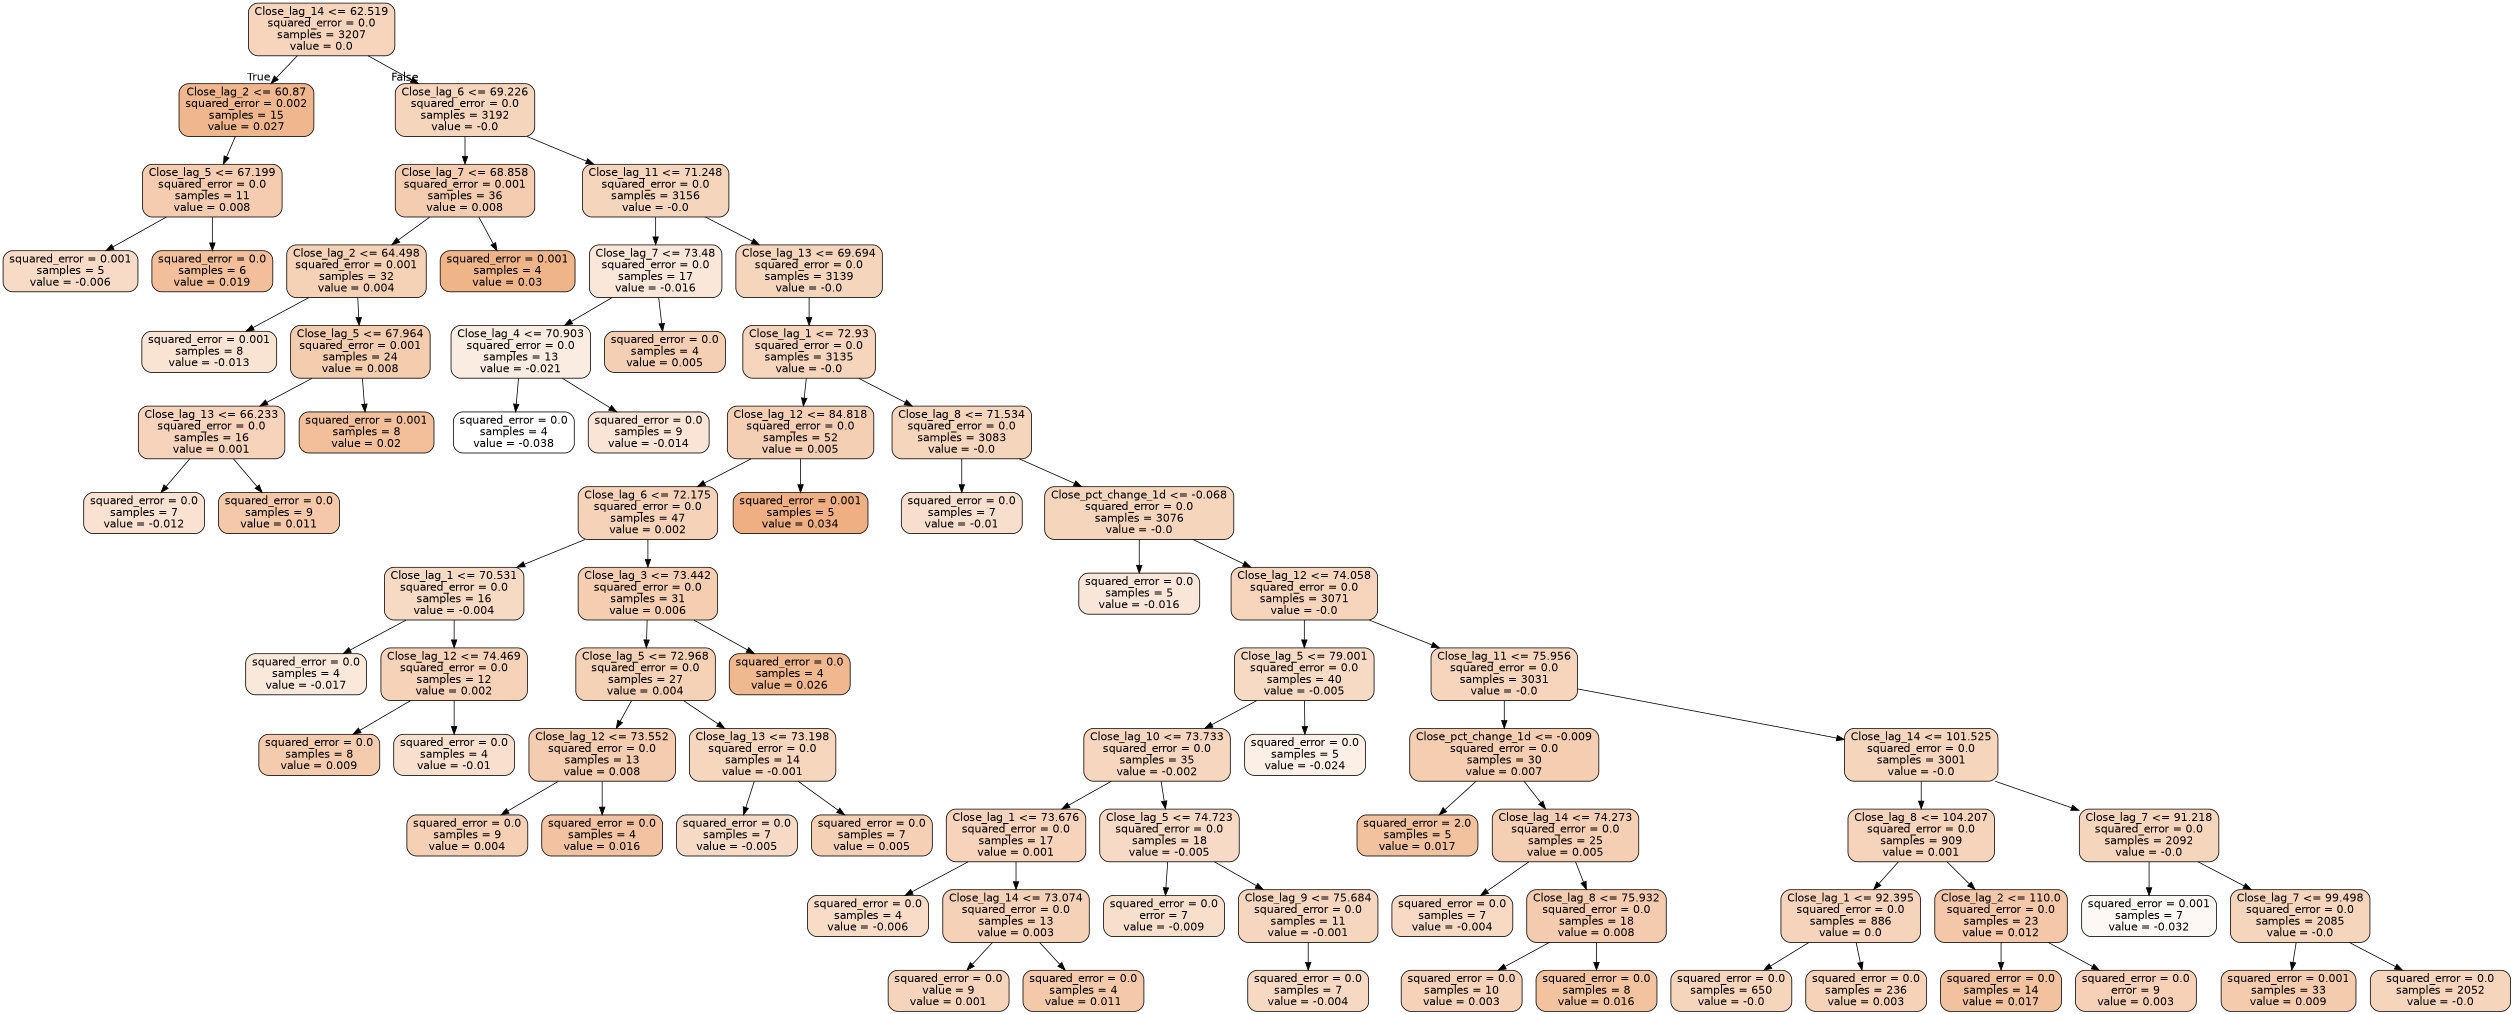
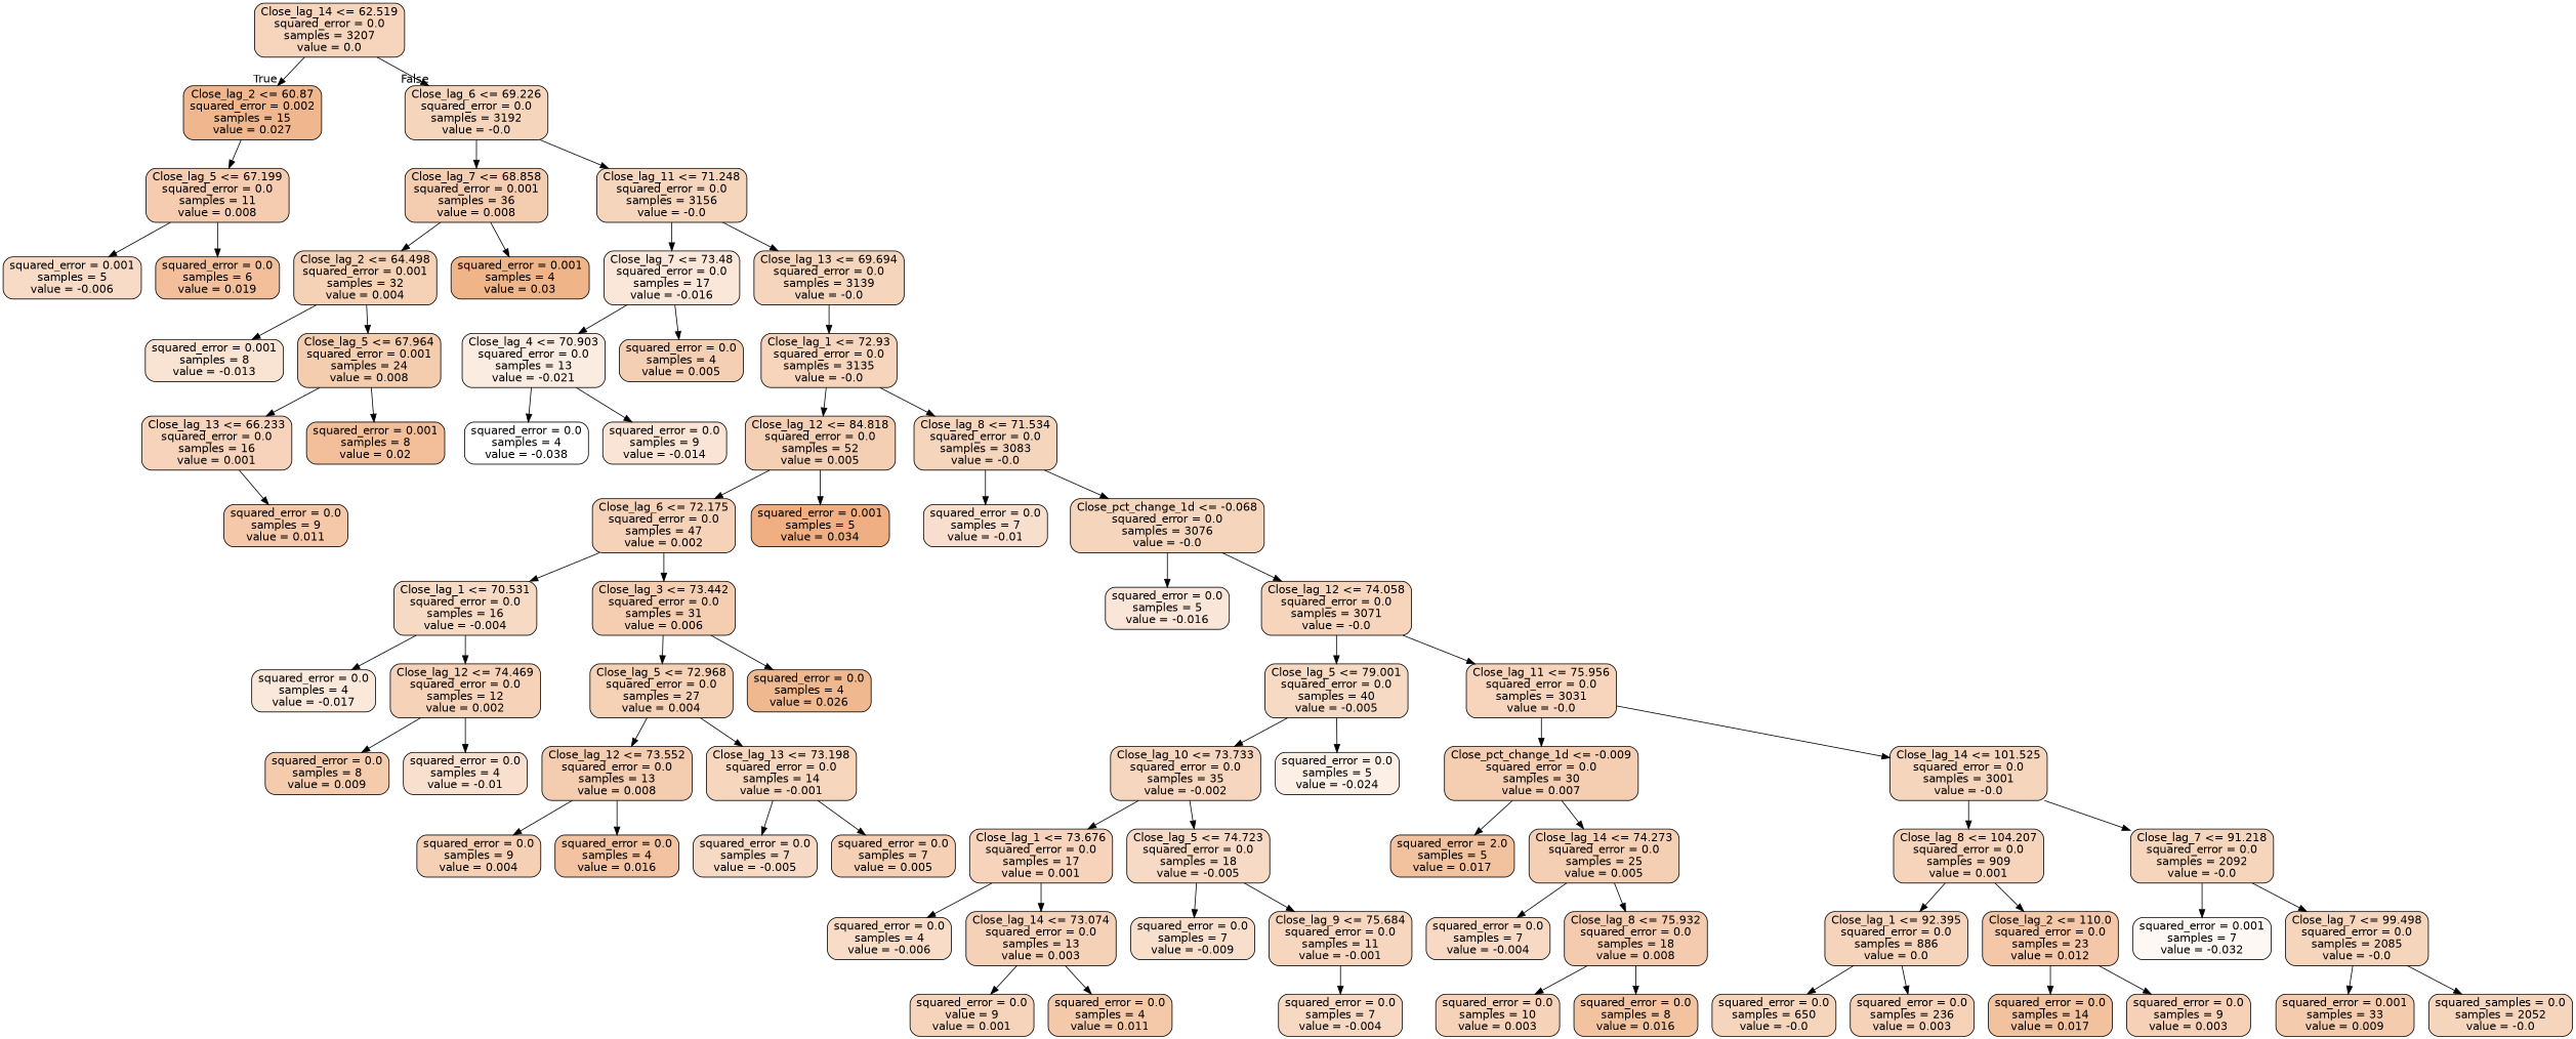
  digraph {
    node [color=black fillcolor="#f6d5bd" fontname=helvetica shape=box style="filled, rounded"]
    edge [fontname=helvetica]
    n1 [fillcolor="#f6d5bc" label="Close_lag_14 <= 62.519\nsquared_error = 0.0\nsamples = 3207\nvalue = 0.0"]
    n2 [fillcolor="#f0b68d" label="Close_lag_2 <= 60.87\nsquared_error = 0.002\nsamples = 15\nvalue = 0.027"]
    n3 [label="Close_lag_6 <= 69.226\nsquared_error = 0.0\nsamples = 3192\nvalue = -0.0"]
    n4 [fillcolor="#f5ccaf" label="Close_lag_5 <= 67.199\nsquared_error = 0.0\nsamples = 11\nvalue = 0.008"]
    n5 [fillcolor="#f4ccaf" label="Close_lag_7 <= 68.858\nsquared_error = 0.001\nsamples = 36\nvalue = 0.008"]
    n6 [label="Close_lag_11 <= 71.248\nsquared_error = 0.0\nsamples = 3156\nvalue = -0.0"]
    n7 [fillcolor="#f8dbc6" label="squared_error = 0.001\nsamples = 5\nvalue = -0.006"]
    n8 [fillcolor="#f2bf9a" label="squared_error = 0.0\nsamples = 6\nvalue = 0.019"]
    n9 [fillcolor="#f5d1b6" label="Close_lag_2 <= 64.498\nsquared_error = 0.001\nsamples = 32\nvalue = 0.004"]
    n10 [fillcolor="#efb488" label="squared_error = 0.001\nsamples = 4\nvalue = 0.03"]
    n11 [fillcolor="#fae7d9" label="Close_lag_7 <= 73.48\nsquared_error = 0.0\nsamples = 17\nvalue = -0.016"]
    n12 [label="Close_lag_13 <= 69.694\nsquared_error = 0.0\nsamples = 3139\nvalue = -0.0"]
    n13 [fillcolor="#f9e3d3" label="squared_error = 0.001\nsamples = 8\nvalue = -0.013"]
    n14 [fillcolor="#f4ccae" label="Close_lag_5 <= 67.964\nsquared_error = 0.001\nsamples = 24\nvalue = 0.008"]
    n15 [fillcolor="#f6d3ba" label="Close_lag_13 <= 66.233\nsquared_error = 0.0\nsamples = 16\nvalue = 0.001"]
    n16 [fillcolor="#f2bf9a" label="squared_error = 0.001\nsamples = 8\nvalue = 0.02"]
-   n17 [fillcolor="#f9e2d1" label="squared_error = 0.0\nsamples = 7\nvalue = -0.012"]
    n18 [fillcolor="#f4c8a9" label="squared_error = 0.0\nsamples = 9\nvalue = 0.011"]
    n19 [fillcolor="#fbece1" label="Close_lag_4 <= 70.903\nsquared_error = 0.0\nsamples = 13\nvalue = -0.021"]
    n20 [fillcolor="#f5cfb4" label="squared_error = 0.0\nsamples = 4\nvalue = 0.005"]
    n21 [fillcolor="#f6d5bc" label="Close_lag_1 <= 72.93\nsquared_error = 0.0\nsamples = 3135\nvalue = -0.0"]
    n22 [fillcolor="#ffffff" label="squared_error = 0.0\nsamples = 4\nvalue = -0.038"]
    n23 [fillcolor="#f9e4d5" label="squared_error = 0.0\nsamples = 9\nvalue = -0.014"]
    n24 [fillcolor="#f5cfb4" label="Close_lag_12 <= 84.818\nsquared_error = 0.0\nsamples = 52\nvalue = 0.005"]
    n25 [label="Close_lag_8 <= 71.534\nsquared_error = 0.0\nsamples = 3083\nvalue = -0.0"]
    n26 [fillcolor="#f6d2b9" label="Close_lag_6 <= 72.175\nsquared_error = 0.0\nsamples = 47\nvalue = 0.002"]
    n27 [fillcolor="#efaf82" label="squared_error = 0.001\nsamples = 5\nvalue = 0.034"]
    n28 [fillcolor="#f8dfcd" label="squared_error = 0.0\nsamples = 7\nvalue = -0.01"]
    n29 [label="Close_pct_change_1d <= -0.068\nsquared_error = 0.0\nsamples = 3076\nvalue = -0.0"]
    n30 [fillcolor="#f7dac4" label="Close_lag_1 <= 70.531\nsquared_error = 0.0\nsamples = 16\nvalue = -0.004"]
    n31 [fillcolor="#f5ceb2" label="Close_lag_3 <= 73.442\nsquared_error = 0.0\nsamples = 31\nvalue = 0.006"]
    n32 [fillcolor="#fae8db" label="squared_error = 0.0\nsamples = 4\nvalue = -0.017"]
    n33 [fillcolor="#f6d2b8" label="Close_lag_12 <= 74.469\nsquared_error = 0.0\nsamples = 12\nvalue = 0.002"]
    n34 [fillcolor="#f5d1b6" label="Close_lag_5 <= 72.968\nsquared_error = 0.0\nsamples = 27\nvalue = 0.004"]
    n35 [fillcolor="#f0b88f" label="squared_error = 0.0\nsamples = 4\nvalue = 0.026"]
    n36 [fillcolor="#f4cbad" label="squared_error = 0.0\nsamples = 8\nvalue = 0.009"]
    n37 [fillcolor="#f9e0ce" label="squared_error = 0.0\nsamples = 4\nvalue = -0.01"]
    n38 [fillcolor="#f4ccaf" label="Close_lag_12 <= 73.552\nsquared_error = 0.0\nsamples = 13\nvalue = 0.008"]
    n39 [fillcolor="#f7d6be" label="Close_lag_13 <= 73.198\nsquared_error = 0.0\nsamples = 14\nvalue = -0.001"]
    n40 [fillcolor="#f5d0b5" label="squared_error = 0.0\nsamples = 9\nvalue = 0.004"]
    n41 [fillcolor="#f3c3a1" label="squared_error = 0.0\nsamples = 4\nvalue = 0.016"]
    n42 [fillcolor="#f7dac5" label="squared_error = 0.0\nsamples = 7\nvalue = -0.005"]
    n43 [fillcolor="#f5d0b4" label="squared_error = 0.0\nsamples = 7\nvalue = 0.005"]
    n44 [fillcolor="#fae6d8" label="squared_error = 0.0\nsamples = 5\nvalue = -0.016"]
    n45 [fillcolor="#f6d5bc" label="Close_lag_12 <= 74.058\nsquared_error = 0.0\nsamples = 3071\nvalue = -0.0"]
    n46 [fillcolor="#f7dac4" label="Close_lag_5 <= 79.001\nsquared_error = 0.0\nsamples = 40\nvalue = -0.005"]
    n47 [fillcolor="#f6d5bc" label="Close_lag_11 <= 75.956\nsquared_error = 0.0\nsamples = 3031\nvalue = -0.0"]
    n48 [fillcolor="#f7d6bf" label="Close_lag_10 <= 73.733\nsquared_error = 0.0\nsamples = 35\nvalue = -0.002"]
    n49 [fillcolor="#fcefe6" label="squared_error = 0.0\nsamples = 5\nvalue = -0.024"]
    n50 [fillcolor="#f5cdb1" label="Close_pct_change_1d <= -0.009\nsquared_error = 0.0\nsamples = 30\nvalue = 0.007"]
    n51 [label="Close_lag_14 <= 101.525\nsquared_error = 0.0\nsamples = 3001\nvalue = -0.0"]
    n52 [fillcolor="#f6d3ba" label="Close_lag_1 <= 73.676\nsquared_error = 0.0\nsamples = 17\nvalue = 0.001"]
    n53 [fillcolor="#f7dac5" label="Close_lag_5 <= 74.723\nsquared_error = 0.0\nsamples = 18\nvalue = -0.005"]
    n54 [fillcolor="#f8dcc7" label="squared_error = 0.0\nsamples = 4\nvalue = -0.006"]
    n55 [fillcolor="#f5d1b7" label="Close_lag_14 <= 73.074\nsquared_error = 0.0\nsamples = 13\nvalue = 0.003"]
-   n56 [fillcolor="#f8dfcc" label="squared_error = 0.0\nerror = 7\nvalue = -0.009"]
+   n56 [fillcolor="#f8dfcc" label="squared_error = 0.0\nsamples = 7\nvalue = -0.009"]
    n57 [fillcolor="#f7d6bf" label="Close_lag_9 <= 75.684\nsquared_error = 0.0\nsamples = 11\nvalue = -0.001"]
    n58 [fillcolor="#f6d4bb" label="squared_error = 0.0\nvalue = 9\nvalue = 0.001"]
    n59 [fillcolor="#f4c9a9" label="squared_error = 0.0\nsamples = 4\nvalue = 0.011"]
    n60 [fillcolor="#f7d9c3" label="squared_error = 0.0\nsamples = 7\nvalue = -0.004"]
    n61 [fillcolor="#f2c29f" label="squared_error = 2.0\nsamples = 5\nvalue = 0.017"]
    n62 [fillcolor="#f5cfb3" label="Close_lag_14 <= 74.273\nsquared_error = 0.0\nsamples = 25\nvalue = 0.005"]
    n63 [fillcolor="#f6d4bb" label="Close_lag_8 <= 104.207\nsquared_error = 0.0\nsamples = 909\nvalue = 0.001"]
    n64 [label="Close_lag_7 <= 91.218\nsquared_error = 0.0\nsamples = 2092\nvalue = -0.0"]
    n65 [fillcolor="#f7d9c4" label="squared_error = 0.0\nsamples = 7\nvalue = -0.004"]
    n66 [fillcolor="#f4cbae" label="Close_lag_8 <= 75.932\nsquared_error = 0.0\nsamples = 18\nvalue = 0.008"]
    n67 [fillcolor="#f6d2b8" label="squared_error = 0.0\nsamples = 10\nvalue = 0.003"]
    n68 [fillcolor="#f3c3a0" label="squared_error = 0.0\nsamples = 8\nvalue = 0.016"]
    n69 [fillcolor="#f6d4bc" label="Close_lag_1 <= 92.395\nsquared_error = 0.0\nsamples = 886\nvalue = 0.0"]
    n70 [fillcolor="#f4c7a8" label="Close_lag_2 <= 110.0\nsquared_error = 0.0\nsamples = 23\nvalue = 0.012"]
    n71 [fillcolor="#fef8f4" label="squared_error = 0.001\nsamples = 7\nvalue = -0.032"]
    n72 [label="Close_lag_7 <= 99.498\nsquared_error = 0.0\nsamples = 2085\nvalue = -0.0"]
    n73 [label="squared_error = 0.0\nsamples = 650\nvalue = -0.0"]
    n74 [fillcolor="#f6d2b8" label="squared_error = 0.0\nsamples = 236\nvalue = 0.003"]
    n75 [fillcolor="#f2c19e" label="squared_error = 0.0\nsamples = 14\nvalue = 0.017"]
-   n76 [fillcolor="#f6d1b7" label="squared_error = 0.0\nerror = 9\nvalue = 0.003"]
+   n76 [fillcolor="#f6d1b7" label="squared_error = 0.0\nsamples = 9\nvalue = 0.003"]
    n77 [fillcolor="#f4cbad" label="squared_error = 0.001\nsamples = 33\nvalue = 0.009"]
-   n78 [label="squared_error = 0.0\nsamples = 2052\nvalue = -0.0"]
+   n78 [label="squared_samples = 0.0\nsamples = 2052\nvalue = -0.0"]
    n1 -> n2 [headlabel=True labelangle=45 labeldistance=2.5]
    n1 -> n3 [headlabel=False labelangle=-45 labeldistance=2.5]
    n2 -> n4
    n3 -> n5
    n3 -> n6
    n4 -> n7
    n4 -> n8
    n5 -> n9
    n5 -> n10
    n6 -> n11
    n6 -> n12
    n9 -> n13
    n9 -> n14
    n11 -> n19
    n11 -> n20
    n12 -> n21
    n14 -> n15
    n14 -> n16
-   n15 -> n17
    n15 -> n18
    n19 -> n22
    n19 -> n23
    n21 -> n24
    n21 -> n25
    n24 -> n26
    n24 -> n27
    n25 -> n28
    n25 -> n29
    n26 -> n30
    n26 -> n31
    n29 -> n44
    n29 -> n45
    n30 -> n32
    n30 -> n33
    n31 -> n34
    n31 -> n35
    n33 -> n36
    n33 -> n37
    n34 -> n38
    n34 -> n39
    n38 -> n40
    n38 -> n41
    n39 -> n42
    n39 -> n43
    n45 -> n46
    n45 -> n47
    n46 -> n48
    n46 -> n49
    n47 -> n50
    n47 -> n51
    n48 -> n52
    n48 -> n53
    n50 -> n61
    n50 -> n62
    n51 -> n63
    n51 -> n64
    n52 -> n54
    n52 -> n55
    n53 -> n56
    n53 -> n57
    n55 -> n58
    n55 -> n59
    n57 -> n60
    n62 -> n65
    n62 -> n66
    n63 -> n69
    n63 -> n70
    n64 -> n71
    n64 -> n72
    n66 -> n67
    n66 -> n68
    n69 -> n73
    n69 -> n74
    n70 -> n75
    n70 -> n76
    n72 -> n77
    n72 -> n78
  }
